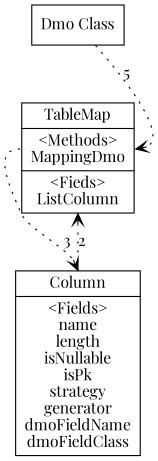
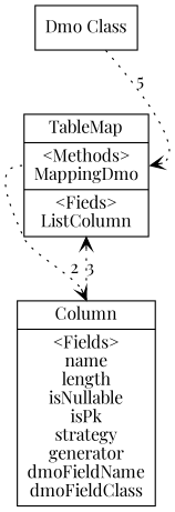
  digraph {
    fontname="Playfair Display"
    node [fontname="Playfair Display" shape=record]
    edge [arrowhead=vee fontname="Playfair Display" style=dotted]
    n1 [label="{Dmo Class}"]
    n2 [label="{TableMap|<MappingDmo>\<Methods\>\nMappingDmo|<Columns>\<Fieds\>\nListColumn}"]
    n3 [label="{<Column>Column|\<Fields\>\nname\nlength\nisNullable\nisPk\nstrategy\ngenerator\ndmoFieldName\ndmoFieldClass}"]
    n1 -> n2 [headport=MappingDmo label=5]
-   n2 -> n3 [headport=Column label=3 tailport=MappingDmo]
-   n3 -> n2 [headport=Columns label=2 tailport=Column]
+   n2 -> n3 [headport=Column label=2 tailport=MappingDmo]
+   n3 -> n2 [headport=Columns label=3 tailport=Column]
  }
